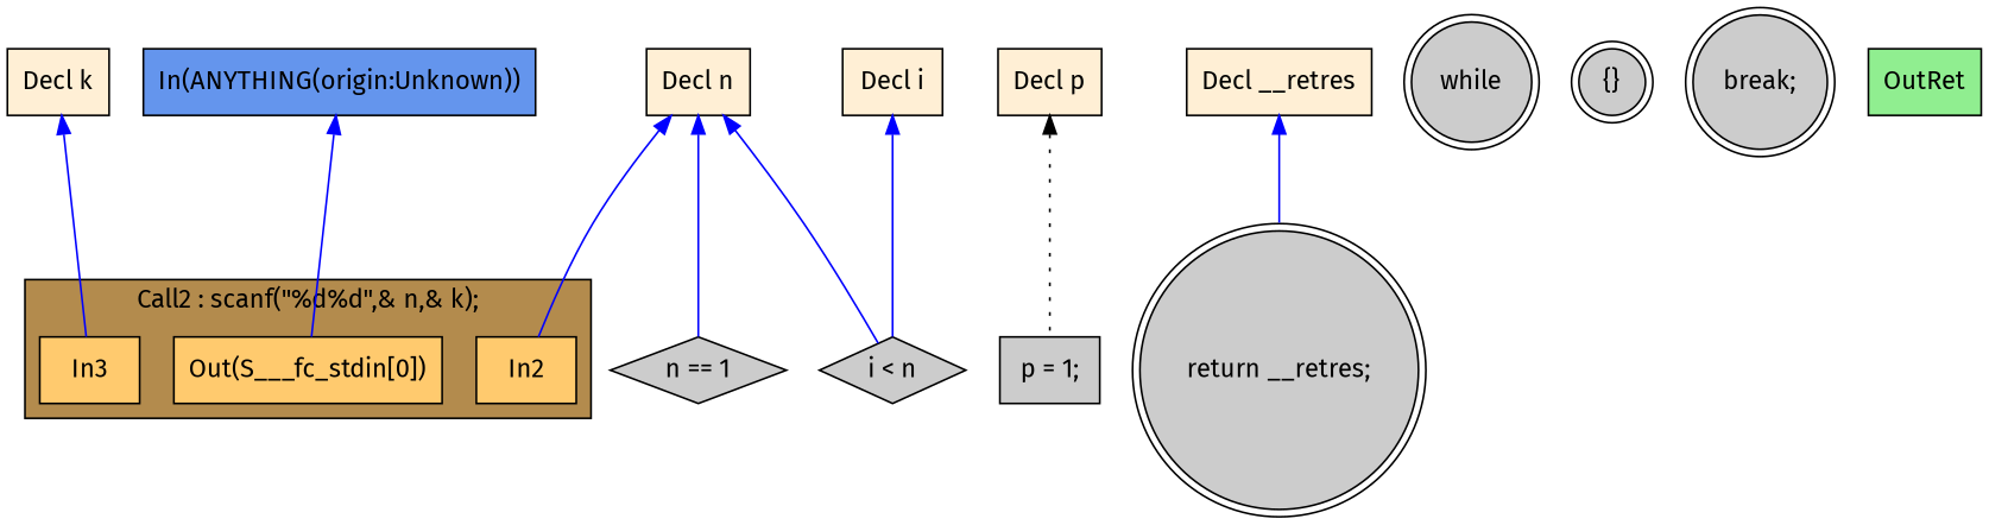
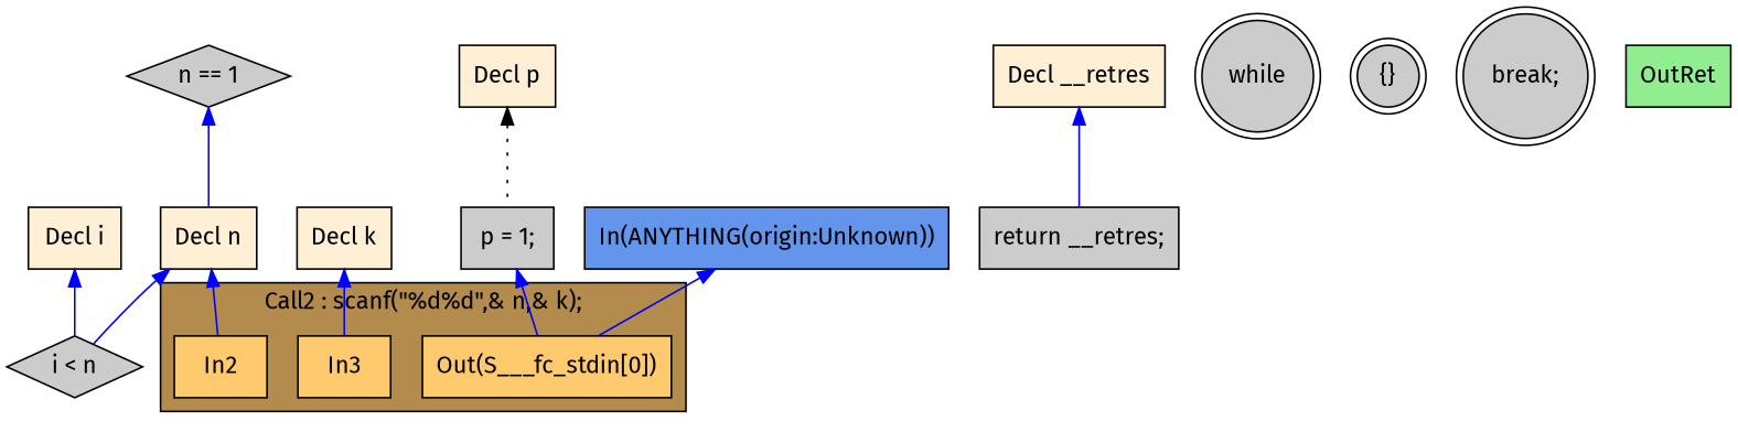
  digraph {
    fontname="Fira Sans"
    rankdir=TB
    node [fillcolor="#CCCCCC" fontname="Fira Sans" shape=box style=filled]
    edge [color="#0000FF" dir=back fontname="Fira Sans"]
    n1 [fillcolor="#FFCA6E" label=In2]
    n2 [fillcolor="#FFCA6E" label=In3]
    n3 [fillcolor="#FFCA6E" label="Out(S___fc_stdin[0])"]
    n4 [fillcolor="#FFEFD5" label="Decl n"]
    n5 [label="n == 1" shape=diamond]
    n6 [label="i < n" shape=diamond]
    n7 [fillcolor="#FFEFD5" label="Decl k"]
    n8 [fillcolor="#FFEFD5" label="Decl i"]
    n9 [fillcolor="#FFEFD5" label="Decl p"]
    n10 [label="p = 1;"]
    n11 [fillcolor="#FFEFD5" label="Decl __retres"]
-   n12 [label="return __retres;" shape=doublecircle]
+   n12 [label="return __retres;"]
    n13 [label=while shape=doublecircle]
    n14 [label="{}" shape=doublecircle]
    n15 [label="break;" shape=doublecircle]
    n16 [fillcolor="#90EE90" label=OutRet]
    n17 [fillcolor="#6495ED" label="In(ANYTHING(origin:Unknown))"]
    subgraph cluster_1 {
      fillcolor="#B38B4D"
      label="Call2 : scanf(\"%d%d\",& n,& k);"
      style=filled
      n1
      n2
      n3
    }
    n4 -> n1
-   n4 -> n5
+   n5 -> n4
    n4 -> n6
    n7 -> n2
    n8 -> n6
    n9 -> n10 [color="#000000" style=dotted]
+   n10 -> n3
    n11 -> n12
    n17 -> n3
  }
